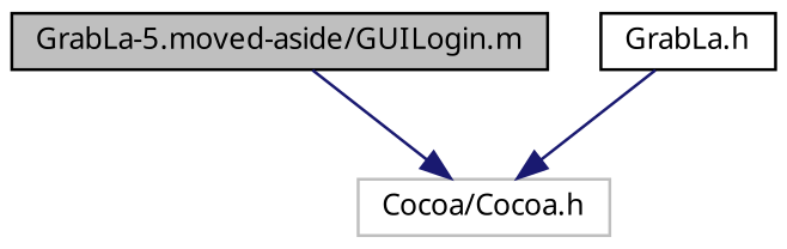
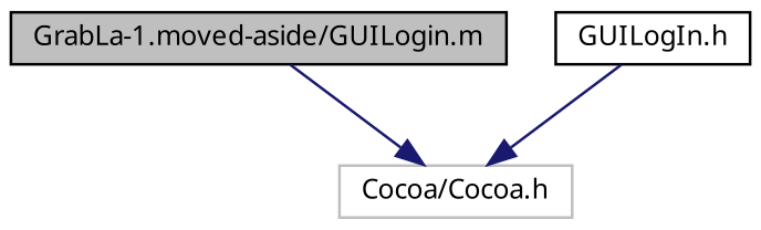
  digraph {
    node [color=black fillcolor=white fontname="FreeSans.ttf" fontsize=10 shape=record style=filled]
    edge [color=midnightblue fontname="FreeSans.ttf" fontsize=10 labelfontname="FreeSans.ttf" labelfontsize=10 style=solid]
-   n1 [fillcolor=grey75 fontcolor=black height=0.2 label="GrabLa-5.moved-aside/GUILogin.m" width=0.4]
+   n1 [fillcolor=grey75 fontcolor=black height=0.2 label="GrabLa-1.moved-aside/GUILogin.m" width=0.4]
    n2 [color=grey75 height=0.2 label="Cocoa/Cocoa.h" width=0.4]
-   n3 [height=0.2 label="GrabLa.h" width=0.4]
+   n3 [height=0.2 label="GUILogIn.h" width=0.4]
    n1 -> n2
    n3 -> n2
  }
